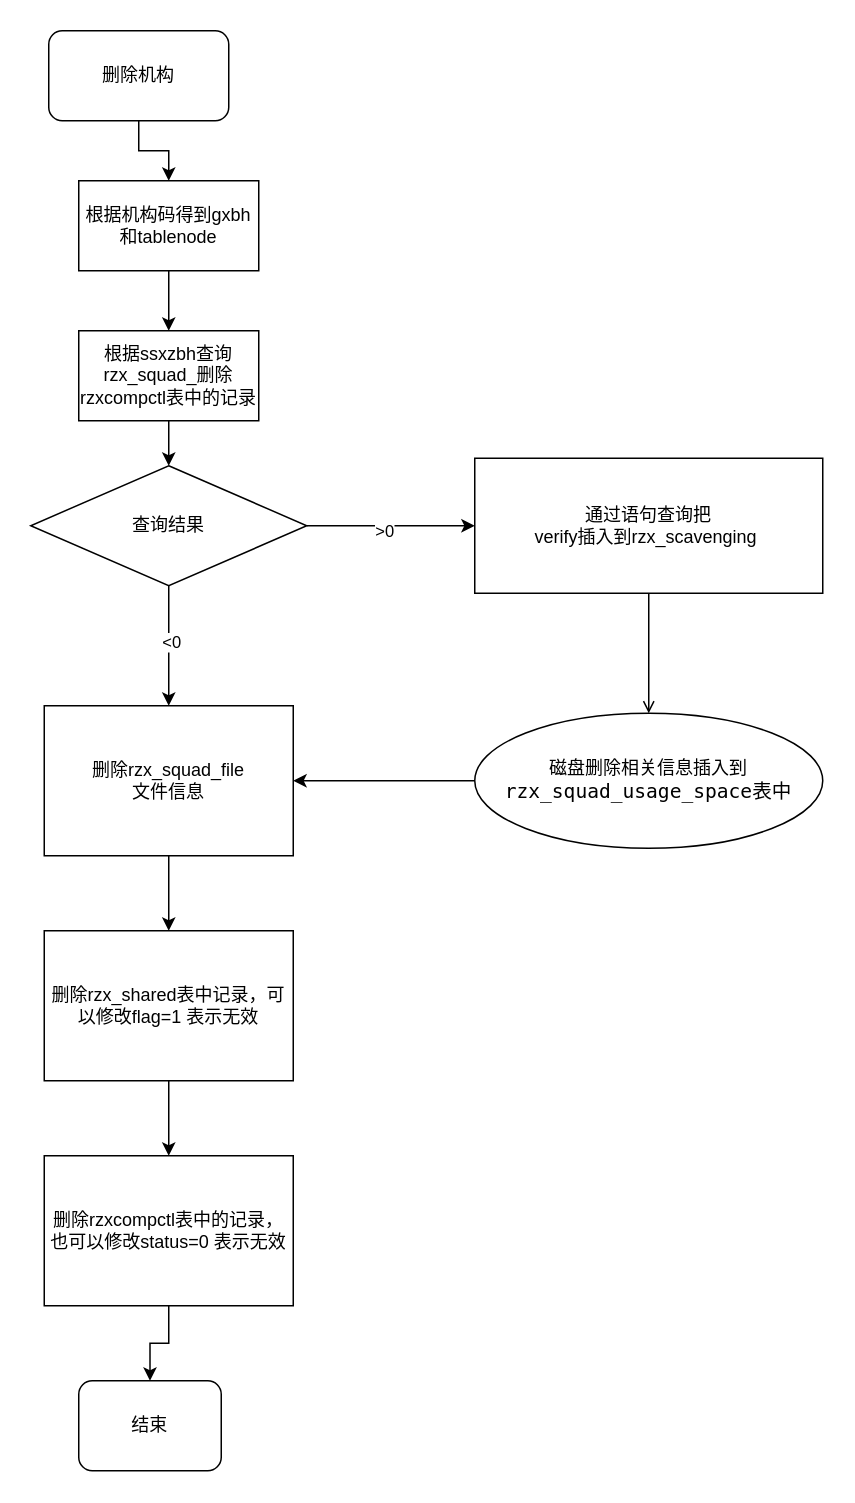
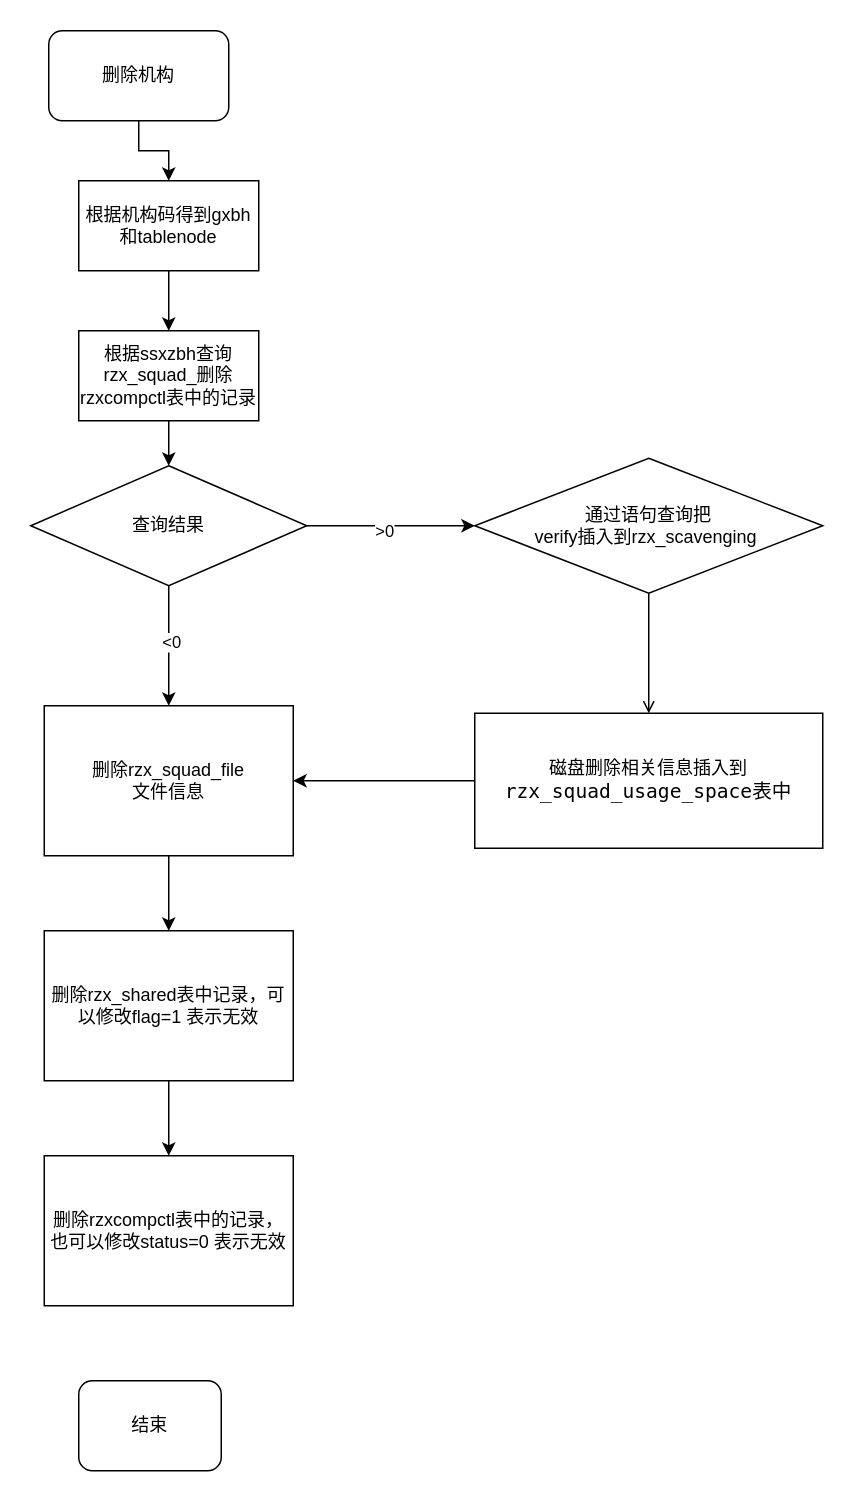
  <mxCell id="0" />
  <mxCell id="1" parent="0" />
  <mxCell id="2" value="结束" style="rounded=1;whiteSpace=wrap;html=1;" vertex="1" parent="1"><mxGeometry x="52" y="920" width="95" height="60" as="geometry" /></mxCell>
  <mxCell id="3" value="" style="edgeStyle=orthogonalEdgeStyle;rounded=0;orthogonalLoop=1;jettySize=auto;html=1;" edge="1" parent="1" source="4" target="6"><mxGeometry relative="1" as="geometry" /></mxCell>
  <mxCell id="4" value="删除机构" style="rounded=1;whiteSpace=wrap;html=1;" vertex="1" parent="1"><mxGeometry x="32" y="20" width="120" height="60" as="geometry" /></mxCell>
  <mxCell id="5" value="" style="edgeStyle=orthogonalEdgeStyle;rounded=0;orthogonalLoop=1;jettySize=auto;html=1;" edge="1" parent="1" source="6" target="8"><mxGeometry relative="1" as="geometry" /></mxCell>
  <mxCell id="6" value="根据机构码得到gxbh和tablenode" style="rounded=0;whiteSpace=wrap;html=1;" vertex="1" parent="1"><mxGeometry x="52" y="120" width="120" height="60" as="geometry" /></mxCell>
  <mxCell id="7" value="" style="edgeStyle=orthogonalEdgeStyle;rounded=0;orthogonalLoop=1;jettySize=auto;html=1;" edge="1" parent="1" source="8"><mxGeometry relative="1" as="geometry"><mxPoint x="112" y="310" as="targetPoint" /></mxGeometry></mxCell>
  <mxCell id="8" value="根据ssxzbh查询rzx_squad_删除rzxcompctl表中的记录" style="rounded=0;whiteSpace=wrap;html=1;" vertex="1" parent="1"><mxGeometry x="52" y="220" width="120" height="60" as="geometry" /></mxCell>
  <mxCell id="9" value="" style="edgeStyle=orthogonalEdgeStyle;rounded=0;orthogonalLoop=1;jettySize=auto;html=1;" edge="1" parent="1" source="10" target="12"><mxGeometry relative="1" as="geometry" /></mxCell>
  <mxCell id="10" value="删除rzx_squad_file&lt;br&gt;文件信息" style="rounded=0;whiteSpace=wrap;html=1;" vertex="1" parent="1"><mxGeometry x="29" y="470" width="166" height="100" as="geometry" /></mxCell>
  <mxCell id="11" value="" style="edgeStyle=orthogonalEdgeStyle;rounded=0;orthogonalLoop=1;jettySize=auto;html=1;" edge="1" parent="1" source="12" target="14"><mxGeometry relative="1" as="geometry" /></mxCell>
  <mxCell id="12" value="&lt;div&gt;删除rzx_shared表中记录，可以修改flag=1 表示无效&lt;/div&gt;" style="rounded=0;whiteSpace=wrap;html=1;" vertex="1" parent="1"><mxGeometry x="29" y="620" width="166" height="100" as="geometry" /></mxCell>
- <mxCell id="13" value="" style="edgeStyle=orthogonalEdgeStyle;rounded=0;orthogonalLoop=1;jettySize=auto;html=1;" edge="1" parent="1" source="14" target="2"><mxGeometry relative="1" as="geometry" /></mxCell>
  <mxCell id="14" value="删除rzxcompctl表中的记录，&lt;br&gt;也可以修改status=0 表示无效" style="rounded=0;whiteSpace=wrap;html=1;" vertex="1" parent="1"><mxGeometry x="29" y="770" width="166" height="100" as="geometry" /></mxCell>
  <mxCell id="15" value="" style="edgeStyle=orthogonalEdgeStyle;rounded=0;orthogonalLoop=1;jettySize=auto;html=1;" edge="1" parent="1" source="19" target="21"><mxGeometry relative="1" as="geometry" /></mxCell>
  <mxCell id="16" value="&amp;gt;0" style="edgeLabel;html=1;align=center;verticalAlign=middle;resizable=0;points=[];" vertex="1" connectable="0" parent="15"><mxGeometry x="-0.116" y="-3" relative="1" as="geometry"><mxPoint x="1" as="offset" /></mxGeometry></mxCell>
  <mxCell id="17" value="" style="edgeStyle=orthogonalEdgeStyle;rounded=0;orthogonalLoop=1;jettySize=auto;html=1;" edge="1" parent="1" source="19" target="10"><mxGeometry relative="1" as="geometry" /></mxCell>
  <mxCell id="18" value="&amp;lt;0" style="edgeLabel;html=1;align=center;verticalAlign=middle;resizable=0;points=[];" vertex="1" connectable="0" parent="17"><mxGeometry x="-0.087" y="1" relative="1" as="geometry"><mxPoint as="offset" /></mxGeometry></mxCell>
  <mxCell id="19" value="查询结果" style="rhombus;whiteSpace=wrap;html=1;" vertex="1" parent="1"><mxGeometry x="20" y="310" width="184" height="80" as="geometry" /></mxCell>
  <mxCell id="20" value="" style="edgeStyle=orthogonalEdgeStyle;rounded=0;orthogonalLoop=1;jettySize=auto;html=1;endArrow=open;" edge="1" parent="1" source="21" target="23"><mxGeometry relative="1" as="geometry" /></mxCell>
- <mxCell id="21" value="&lt;div&gt;通过语句查询把&lt;/div&gt;verify插入到rzx_scavenging&amp;nbsp;" style="whiteSpace=wrap;html=1;" vertex="1" parent="1"><mxGeometry x="316" y="305" width="232" height="90" as="geometry" /></mxCell>
+ <mxCell id="21" value="&lt;div&gt;通过语句查询把&lt;/div&gt;verify插入到rzx_scavenging&amp;nbsp;" style="rhombus;whiteSpace=wrap;html=1;" vertex="1" parent="1"><mxGeometry x="316" y="305" width="232" height="90" as="geometry" /></mxCell>
  <mxCell id="22" style="edgeStyle=orthogonalEdgeStyle;rounded=0;orthogonalLoop=1;jettySize=auto;html=1;entryX=1;entryY=0.5;entryDx=0;entryDy=0;" edge="1" parent="1" source="23" target="10"><mxGeometry relative="1" as="geometry" /></mxCell>
- <mxCell id="23" value="磁盘删除相关信息插入到&lt;span style=&quot;background-color: rgb(255 , 255 , 255) ; font-family: &amp;#34;jetbrains mono&amp;#34; , monospace ; font-size: 9.8pt&quot;&gt;rzx_squad_usage_space表中&lt;/span&gt;&lt;div&gt;&lt;/div&gt;" style="ellipse;whiteSpace=wrap;html=1;" vertex="1" parent="1"><mxGeometry x="316" y="475" width="232" height="90" as="geometry" /></mxCell>
+ <mxCell id="23" value="磁盘删除相关信息插入到&lt;span style=&quot;background-color: rgb(255 , 255 , 255) ; font-family: &amp;#34;jetbrains mono&amp;#34; , monospace ; font-size: 9.8pt&quot;&gt;rzx_squad_usage_space表中&lt;/span&gt;&lt;div&gt;&lt;/div&gt;" style="whiteSpace=wrap;html=1;" vertex="1" parent="1"><mxGeometry x="316" y="475" width="232" height="90" as="geometry" /></mxCell>
